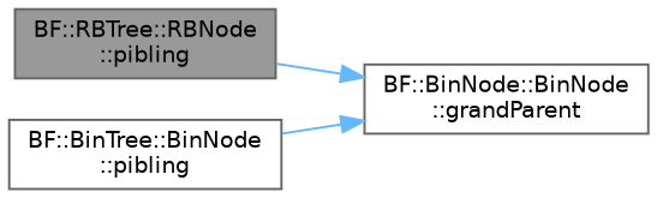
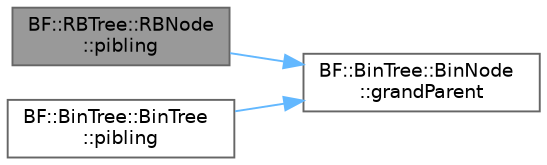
  digraph {
    rankdir=LR
    node [color=grey40 fillcolor=white fontname=Helvetica fontsize=10 shape=box style=filled]
    edge [color=steelblue1 fontname=Helvetica fontsize=10 labelfontname=Helvetica labelfontsize=10 style=solid]
    n1 [color=gray40 fillcolor=grey60 fontcolor=black height=0.2 label="BF::RBTree::RBNode\l::pibling" width=0.4]
-   n2 [height=0.2 label="BF::BinNode::BinNode\l::grandParent" width=0.4]
-   n3 [height=0.2 label="BF::BinTree::BinNode\l::pibling" width=0.4]
+   n2 [height=0.2 label="BF::BinTree::BinNode\l::grandParent" width=0.4]
+   n3 [height=0.2 label="BF::BinTree::BinTree\l::pibling" width=0.4]
    n1 -> n2
    n3 -> n2
  }
